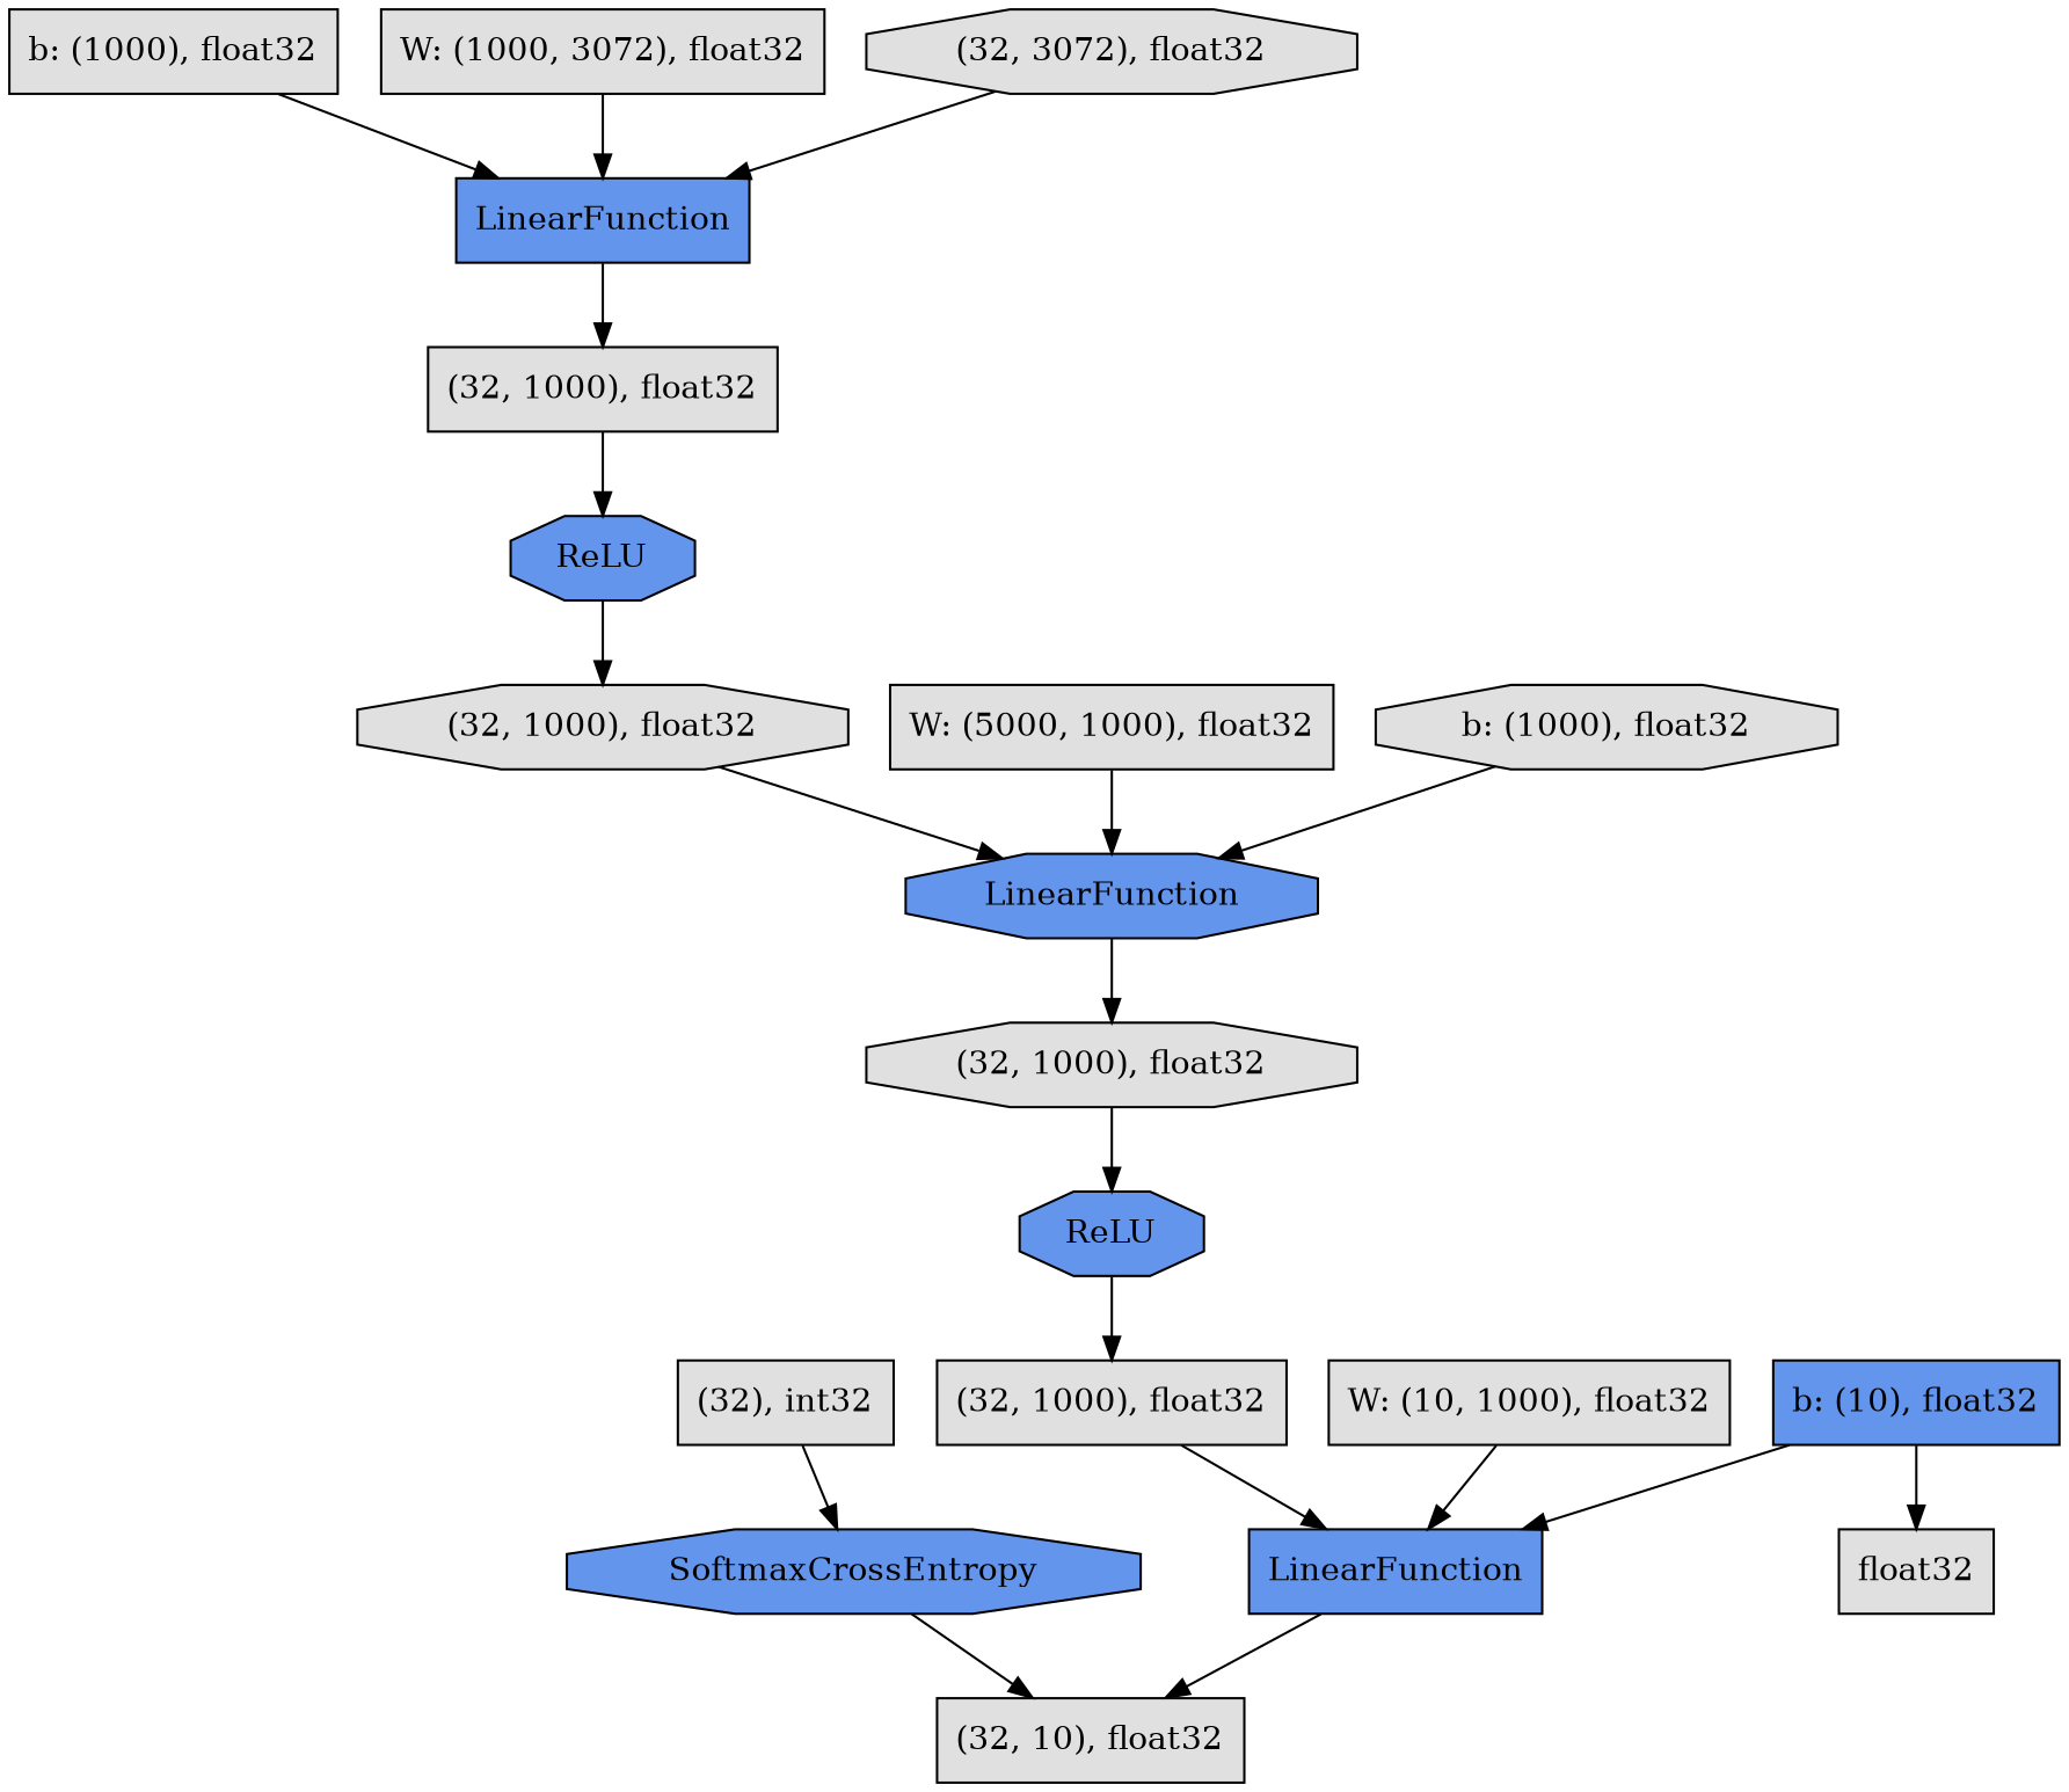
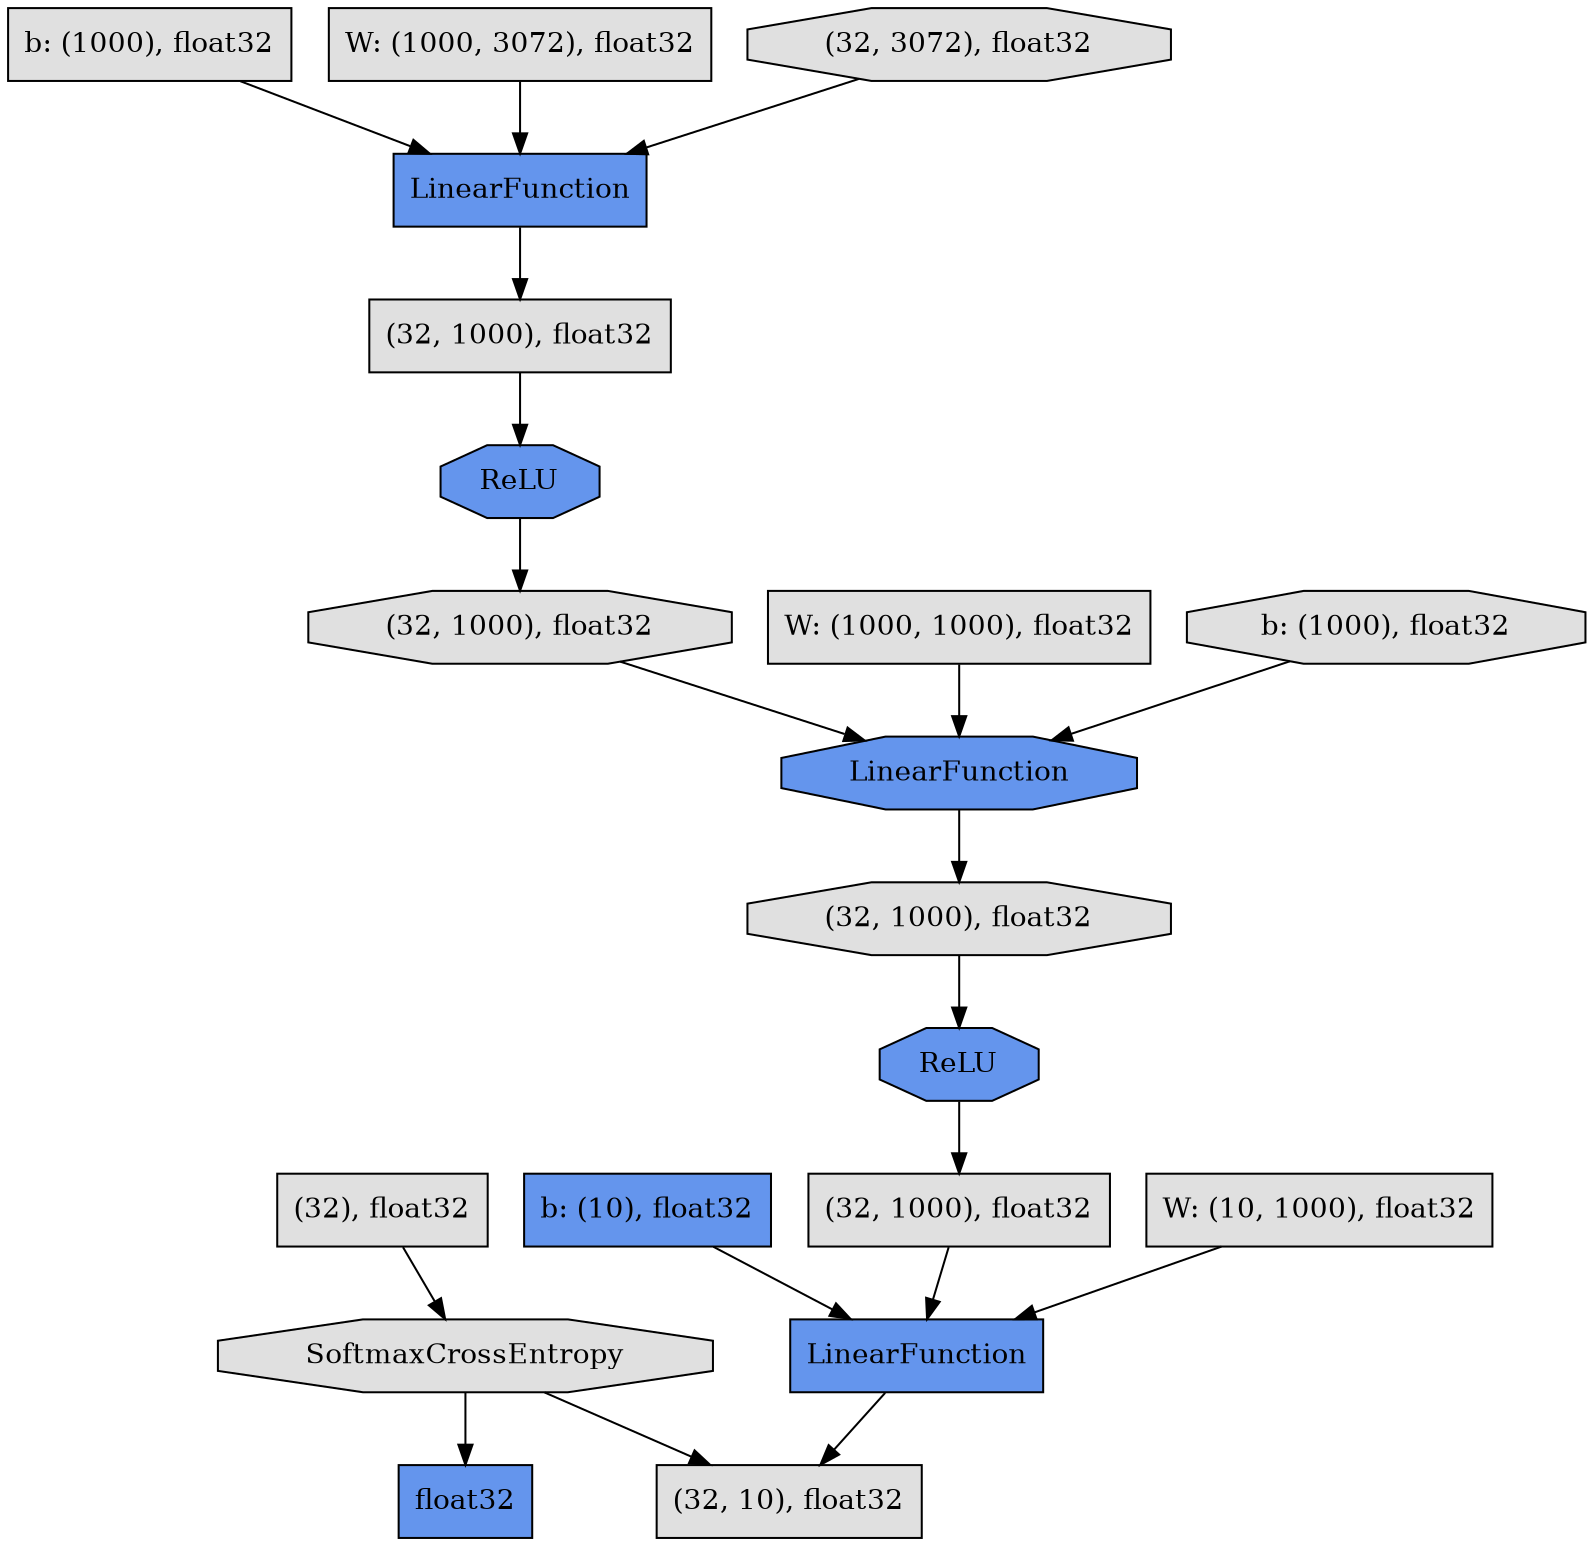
  digraph {
    rankdir=TB
    node [fillcolor="#E0E0E0" shape=box style=filled]
    n1 [fillcolor="#6495ED" label=LinearFunction]
    n2 [label="(32, 10), float32"]
    n3 [label="(32, 1000), float32"]
    n4 [fillcolor="#6495ED" label=ReLU shape=octagon]
    n5 [label="(32, 1000), float32" shape=octagon]
-   n6 [label=float32]
+   n6 [fillcolor="#6495ED" label=float32]
    n7 [fillcolor="#6495ED" label=LinearFunction shape=octagon]
    n8 [label="(32, 1000), float32" shape=octagon]
    n9 [fillcolor="#6495ED" label=LinearFunction]
    n10 [fillcolor="#6495ED" label="b: (10), float32"]
    n11 [label="b: (1000), float32"]
    n12 [label="W: (1000, 3072), float32"]
-   n13 [label="W: (5000, 1000), float32"]
-   n14 [fillcolor="#6495ED" label=SoftmaxCrossEntropy shape=octagon]
+   n13 [label="W: (1000, 1000), float32"]
+   n14 [label=SoftmaxCrossEntropy shape=octagon]
    n15 [label="(32, 1000), float32"]
    n16 [fillcolor="#6495ED" label=ReLU shape=octagon]
    n17 [label="W: (10, 1000), float32"]
    n18 [label="(32, 3072), float32" shape=octagon]
    n19 [label="b: (1000), float32" shape=octagon]
-   n20 [label="(32), int32"]
+   n20 [label="(32), float32"]
    n1 -> n2
    n3 -> n4
    n4 -> n5
    n5 -> n7
    n7 -> n8
    n8 -> n16
    n9 -> n3
    n10 -> n1
    n11 -> n9
    n12 -> n9
    n13 -> n7
    n14 -> n2
-   n10 -> n6
+   n14 -> n6
    n15 -> n1
    n16 -> n15
    n17 -> n1
    n18 -> n9
    n19 -> n7
    n20 -> n14
  }
